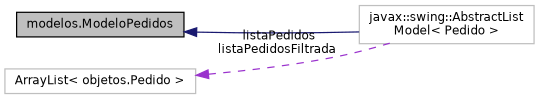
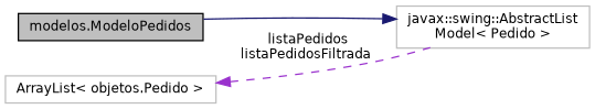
  digraph {
    rankdir=LR
    node [color=grey75 fillcolor=white fontname=Helvetica fontsize=10 shape=record style=filled]
    edge [dir=back fontname=Helvetica fontsize=10 labelfontname=Helvetica labelfontsize=10]
    n1 [color=black fillcolor=grey75 fontcolor=black height=0.2 label="modelos.ModeloPedidos" width=0.4]
    n2 [height=0.2 label="javax::swing::AbstractList\lModel\< Pedido \>" width=0.4]
    n3 [height=0.2 label="ArrayList\< objetos.Pedido \>" width=0.4]
-   n1 -> n2 [color=midnightblue style=solid]
+   n2 -> n1 [color=midnightblue style=solid]
    n3 -> n2 [color=darkorchid3 label=" listaPedidos\nlistaPedidosFiltrada" style=dashed]
  }
